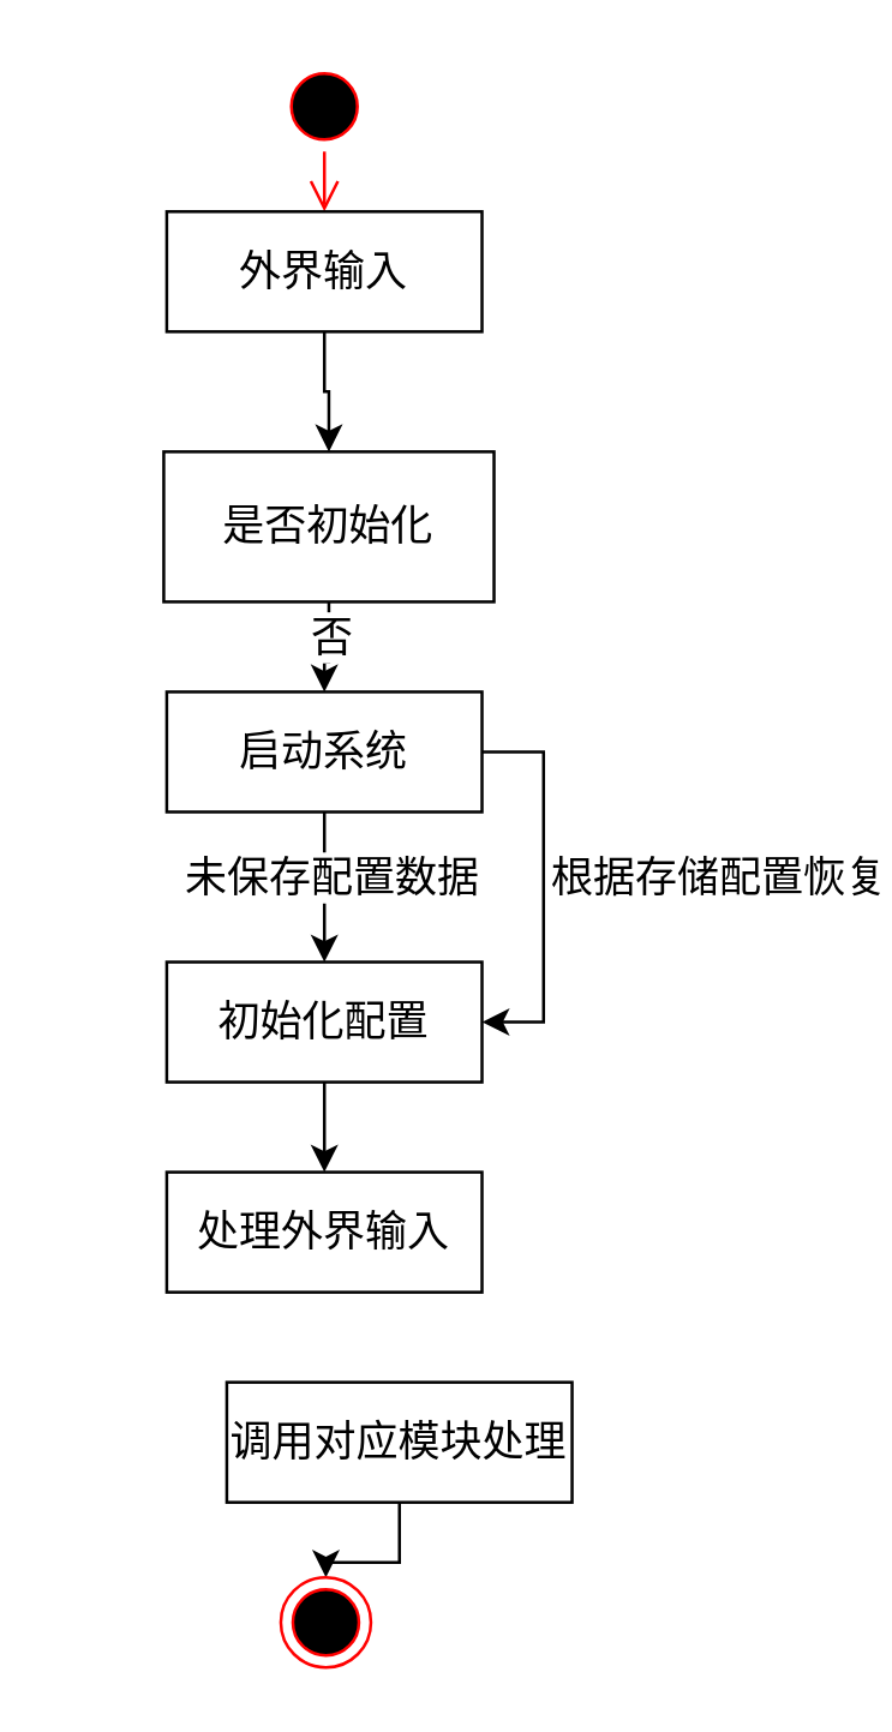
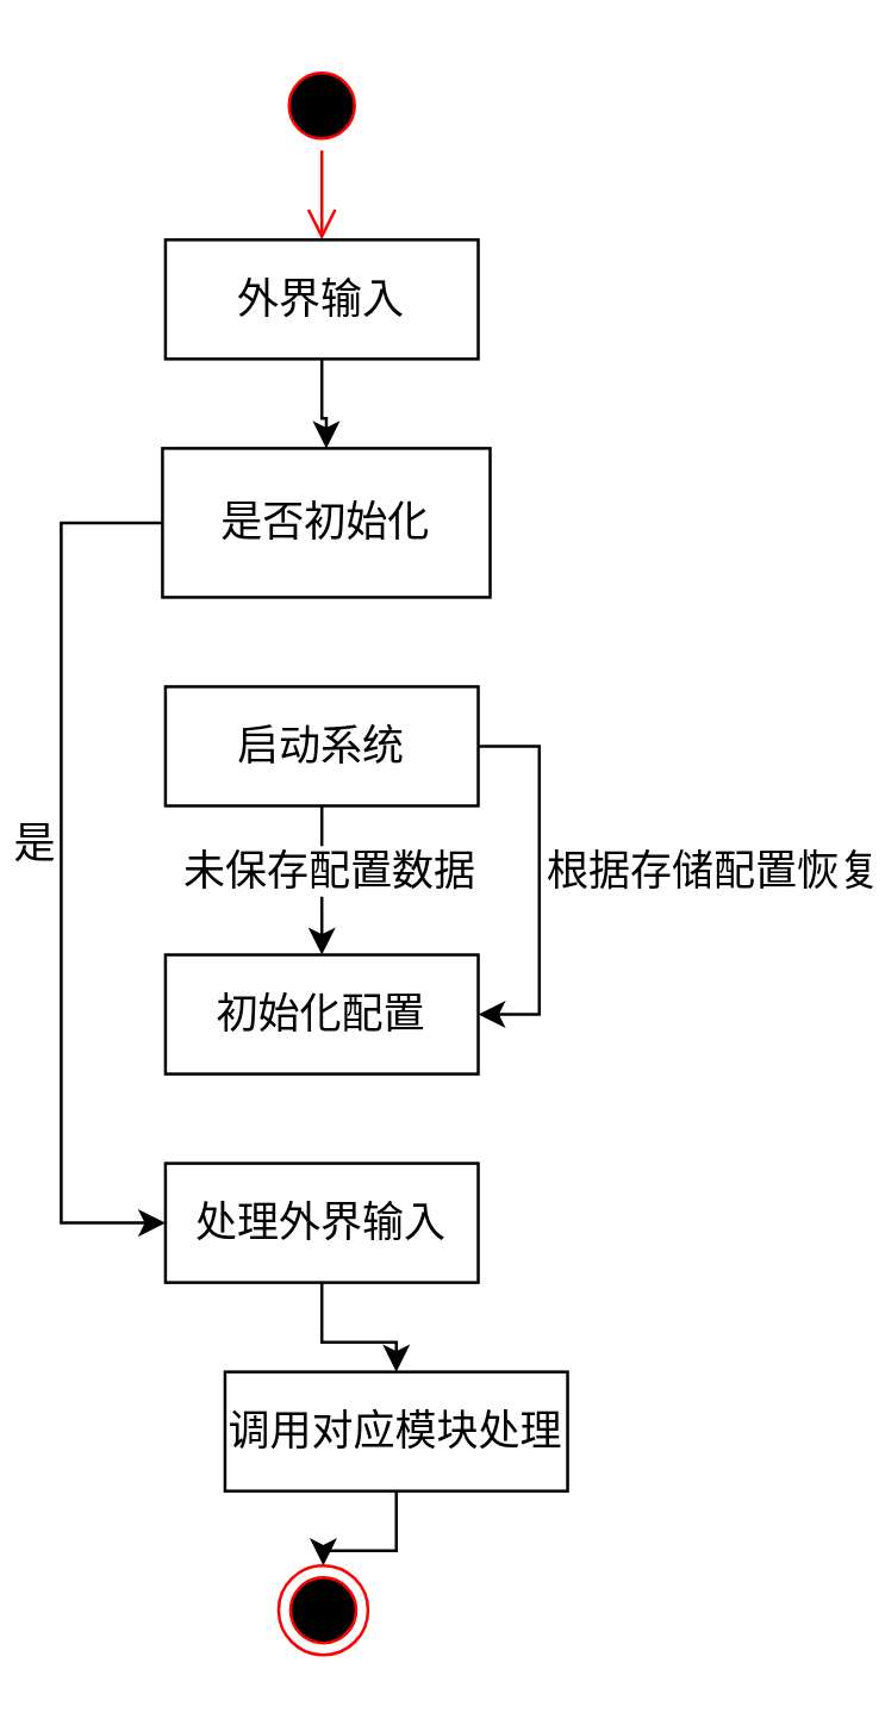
  <mxCell id="0" />
  <mxCell id="1" parent="0" />
  <mxCell id="2" value="" style="ellipse;html=1;shape=startState;fillColor=#000000;strokeColor=#ff0000;" vertex="1" parent="1"><mxGeometry x="92.5" y="20" width="30" height="30" as="geometry" /></mxCell>
  <mxCell id="3" value="" style="html=1;verticalAlign=bottom;endArrow=open;endSize=8;strokeColor=#ff0000;rounded=0;entryX=0.5;entryY=0;entryDx=0;entryDy=0;" edge="1" source="2" parent="1" target="5"><mxGeometry relative="1" as="geometry"><mxPoint x="105" y="80" as="targetPoint" /></mxGeometry></mxCell>
  <mxCell id="4" style="edgeStyle=orthogonalEdgeStyle;rounded=0;orthogonalLoop=1;jettySize=auto;html=1;entryX=0.5;entryY=0;entryDx=0;entryDy=0;" edge="1" parent="1" source="5" target="16"><mxGeometry relative="1" as="geometry"><mxPoint x="107.5" y="160" as="targetPoint" /></mxGeometry></mxCell>
- <mxCell id="5" value="&lt;font style=&quot;font-size: 14px;&quot;&gt;外界输入&lt;/font&gt;" style="html=1;whiteSpace=wrap;" vertex="1" parent="1"><mxGeometry x="55" y="70" width="105" height="40" as="geometry" /></mxCell>
+ <mxCell id="5" value="&lt;font style=&quot;font-size: 14px;&quot;&gt;外界输入&lt;/font&gt;" style="html=1;whiteSpace=wrap;" vertex="1" parent="1"><mxGeometry x="55" y="80" width="105" height="40" as="geometry" /></mxCell>
  <mxCell id="6" style="edgeStyle=orthogonalEdgeStyle;rounded=0;orthogonalLoop=1;jettySize=auto;html=1;" edge="1" parent="1" source="10" target="18"><mxGeometry relative="1" as="geometry" /></mxCell>
  <mxCell id="7" value="&lt;font style=&quot;font-size: 14px;&quot;&gt;未保存配置数据&lt;/font&gt;" style="edgeLabel;html=1;align=center;verticalAlign=middle;resizable=0;points=[];" vertex="1" connectable="0" parent="6"><mxGeometry x="-0.15" y="2" relative="1" as="geometry"><mxPoint as="offset" /></mxGeometry></mxCell>
  <mxCell id="8" style="edgeStyle=orthogonalEdgeStyle;rounded=0;orthogonalLoop=1;jettySize=auto;html=1;entryX=1;entryY=0.5;entryDx=0;entryDy=0;" edge="1" parent="1" source="10" target="18"><mxGeometry relative="1" as="geometry"><mxPoint x="218.5" y="340" as="targetPoint" /><Array as="points"><mxPoint x="180.5" y="250" /><mxPoint x="180.5" y="340" /></Array></mxGeometry></mxCell>
  <mxCell id="9" value="&lt;font style=&quot;font-size: 14px;&quot;&gt;根据存储配置恢复&lt;/font&gt;" style="edgeLabel;html=1;align=center;verticalAlign=middle;resizable=0;points=[];" vertex="1" connectable="0" parent="8"><mxGeometry x="-0.053" y="-1" relative="1" as="geometry"><mxPoint x="59" as="offset" /></mxGeometry></mxCell>
  <mxCell id="10" value="&lt;font style=&quot;font-size: 14px;&quot;&gt;启动系统&lt;/font&gt;" style="html=1;whiteSpace=wrap;" vertex="1" parent="1"><mxGeometry x="55" y="230" width="105" height="40" as="geometry" /></mxCell>
- <mxCell id="11" style="edgeStyle=orthogonalEdgeStyle;rounded=0;orthogonalLoop=1;jettySize=auto;html=1;" edge="1" parent="1" source="16" target="10"><mxGeometry relative="1" as="geometry" /></mxCell>
- <mxCell id="12" value="否" style="edgeLabel;html=1;align=center;verticalAlign=middle;resizable=0;points=[];" vertex="1" connectable="0" parent="11"><mxGeometry x="0.533" y="2" relative="1" as="geometry"><mxPoint y="-12" as="offset" /></mxGeometry></mxCell>
- <mxCell id="13" value="&lt;font style=&quot;font-size: 14px;&quot;&gt;否&lt;/font&gt;" style="edgeLabel;html=1;align=center;verticalAlign=middle;resizable=0;points=[];" vertex="1" connectable="0" parent="11"><mxGeometry x="-0.27" relative="1" as="geometry"><mxPoint as="offset" /></mxGeometry></mxCell>
+ <mxCell id="14" style="edgeStyle=orthogonalEdgeStyle;rounded=0;orthogonalLoop=1;jettySize=auto;html=1;entryX=0;entryY=0.5;entryDx=0;entryDy=0;" edge="1" parent="1" source="16" target="20"><mxGeometry relative="1" as="geometry"><Array as="points"><mxPoint x="20" y="175" /><mxPoint x="20" y="410" /></Array></mxGeometry></mxCell>
+ <mxCell id="15" value="&lt;font style=&quot;font-size: 14px;&quot;&gt;是&lt;/font&gt;" style="edgeLabel;html=1;align=center;verticalAlign=middle;resizable=0;points=[];" vertex="1" connectable="0" parent="14"><mxGeometry x="-0.076" y="1" relative="1" as="geometry"><mxPoint x="-11" y="1" as="offset" /></mxGeometry></mxCell>
  <mxCell id="16" value="&lt;font style=&quot;font-size: 14px;&quot;&gt;是否初始化&lt;/font&gt;" style="whiteSpace=wrap;html=1;rounded=0;" vertex="1" parent="1"><mxGeometry x="54" y="150" width="110" height="50" as="geometry" /></mxCell>
- <mxCell id="17" style="edgeStyle=orthogonalEdgeStyle;rounded=0;orthogonalLoop=1;jettySize=auto;html=1;" edge="1" parent="1" source="18" target="20"><mxGeometry relative="1" as="geometry" /></mxCell>
  <mxCell id="18" value="&lt;font style=&quot;font-size: 14px;&quot;&gt;初始化配置&lt;/font&gt;" style="html=1;whiteSpace=wrap;" vertex="1" parent="1"><mxGeometry x="55" y="320" width="105" height="40" as="geometry" /></mxCell>
+ <mxCell id="19" style="edgeStyle=orthogonalEdgeStyle;rounded=0;orthogonalLoop=1;jettySize=auto;html=1;entryX=0.5;entryY=0;entryDx=0;entryDy=0;" edge="1" parent="1" source="20" target="22"><mxGeometry relative="1" as="geometry" /></mxCell>
  <mxCell id="20" value="&lt;font style=&quot;font-size: 14px;&quot;&gt;处理外界输入&lt;/font&gt;" style="html=1;whiteSpace=wrap;" vertex="1" parent="1"><mxGeometry x="55" y="390" width="105" height="40" as="geometry" /></mxCell>
  <mxCell id="21" style="edgeStyle=orthogonalEdgeStyle;rounded=0;orthogonalLoop=1;jettySize=auto;html=1;entryX=0.5;entryY=0;entryDx=0;entryDy=0;" edge="1" parent="1" source="22" target="23"><mxGeometry relative="1" as="geometry" /></mxCell>
  <mxCell id="22" value="&lt;font style=&quot;font-size: 14px; font-weight: normal;&quot;&gt;调用对应模块处理&lt;/font&gt;" style="html=1;whiteSpace=wrap;fontStyle=1" vertex="1" parent="1"><mxGeometry x="75" y="460" width="115" height="40" as="geometry" /></mxCell>
  <mxCell id="23" value="" style="ellipse;html=1;shape=endState;fillColor=#000000;strokeColor=#ff0000;" vertex="1" parent="1"><mxGeometry x="93" y="525" width="30" height="30" as="geometry" /></mxCell>
